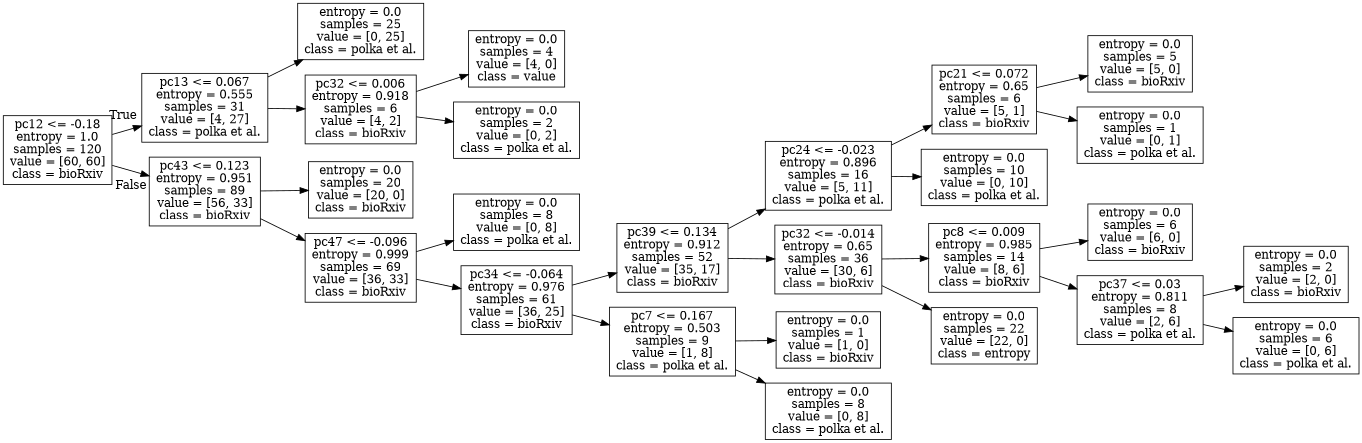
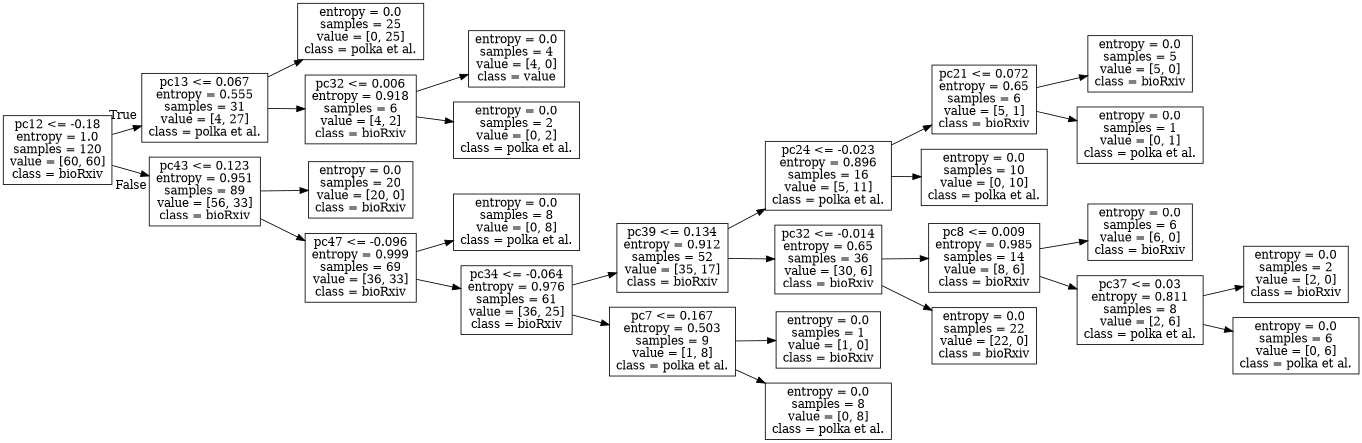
  digraph {
    rankdir=LR
    node [shape=box]
    n1 [label="pc12 <= -0.18\nentropy = 1.0\nsamples = 120\nvalue = [60, 60]\nclass = bioRxiv"]
    n2 [label="pc13 <= 0.067\nentropy = 0.555\nsamples = 31\nvalue = [4, 27]\nclass = polka et al."]
    n3 [label="pc43 <= 0.123\nentropy = 0.951\nsamples = 89\nvalue = [56, 33]\nclass = bioRxiv"]
    n4 [label="entropy = 0.0\nsamples = 25\nvalue = [0, 25]\nclass = polka et al."]
    n5 [label="pc32 <= 0.006\nentropy = 0.918\nsamples = 6\nvalue = [4, 2]\nclass = bioRxiv"]
    n6 [label="entropy = 0.0\nsamples = 20\nvalue = [20, 0]\nclass = bioRxiv"]
    n7 [label="pc47 <= -0.096\nentropy = 0.999\nsamples = 69\nvalue = [36, 33]\nclass = bioRxiv"]
    n8 [label="entropy = 0.0\nsamples = 4\nvalue = [4, 0]\nclass = value"]
    n9 [label="entropy = 0.0\nsamples = 2\nvalue = [0, 2]\nclass = polka et al."]
    n10 [label="entropy = 0.0\nsamples = 8\nvalue = [0, 8]\nclass = polka et al."]
    n11 [label="pc34 <= -0.064\nentropy = 0.976\nsamples = 61\nvalue = [36, 25]\nclass = bioRxiv"]
    n12 [label="pc39 <= 0.134\nentropy = 0.912\nsamples = 52\nvalue = [35, 17]\nclass = bioRxiv"]
    n13 [label="pc7 <= 0.167\nentropy = 0.503\nsamples = 9\nvalue = [1, 8]\nclass = polka et al."]
    n14 [label="pc24 <= -0.023\nentropy = 0.896\nsamples = 16\nvalue = [5, 11]\nclass = polka et al."]
    n15 [label="pc32 <= -0.014\nentropy = 0.65\nsamples = 36\nvalue = [30, 6]\nclass = bioRxiv"]
    n16 [label="entropy = 0.0\nsamples = 1\nvalue = [1, 0]\nclass = bioRxiv"]
    n17 [label="entropy = 0.0\nsamples = 8\nvalue = [0, 8]\nclass = polka et al."]
    n18 [label="pc21 <= 0.072\nentropy = 0.65\nsamples = 6\nvalue = [5, 1]\nclass = bioRxiv"]
    n19 [label="entropy = 0.0\nsamples = 10\nvalue = [0, 10]\nclass = polka et al."]
    n20 [label="pc8 <= 0.009\nentropy = 0.985\nsamples = 14\nvalue = [8, 6]\nclass = bioRxiv"]
-   n21 [label="entropy = 0.0\nsamples = 22\nvalue = [22, 0]\nclass = entropy"]
+   n21 [label="entropy = 0.0\nsamples = 22\nvalue = [22, 0]\nclass = bioRxiv"]
    n22 [label="entropy = 0.0\nsamples = 5\nvalue = [5, 0]\nclass = bioRxiv"]
    n23 [label="entropy = 0.0\nsamples = 1\nvalue = [0, 1]\nclass = polka et al."]
    n24 [label="entropy = 0.0\nsamples = 6\nvalue = [6, 0]\nclass = bioRxiv"]
    n25 [label="pc37 <= 0.03\nentropy = 0.811\nsamples = 8\nvalue = [2, 6]\nclass = polka et al."]
    n26 [label="entropy = 0.0\nsamples = 2\nvalue = [2, 0]\nclass = bioRxiv"]
    n27 [label="entropy = 0.0\nsamples = 6\nvalue = [0, 6]\nclass = polka et al."]
    n1 -> n2 [headlabel=True labelangle=-45 labeldistance=2.5]
    n1 -> n3 [headlabel=False labelangle=45 labeldistance=2.5]
    n2 -> n4
    n2 -> n5
    n3 -> n6
    n3 -> n7
    n5 -> n8
    n5 -> n9
    n7 -> n10
    n7 -> n11
    n11 -> n12
    n11 -> n13
    n12 -> n14
    n12 -> n15
    n13 -> n16
    n13 -> n17
    n14 -> n18
    n14 -> n19
    n15 -> n20
    n15 -> n21
    n18 -> n22
    n18 -> n23
    n20 -> n24
    n20 -> n25
    n25 -> n26
    n25 -> n27
  }
